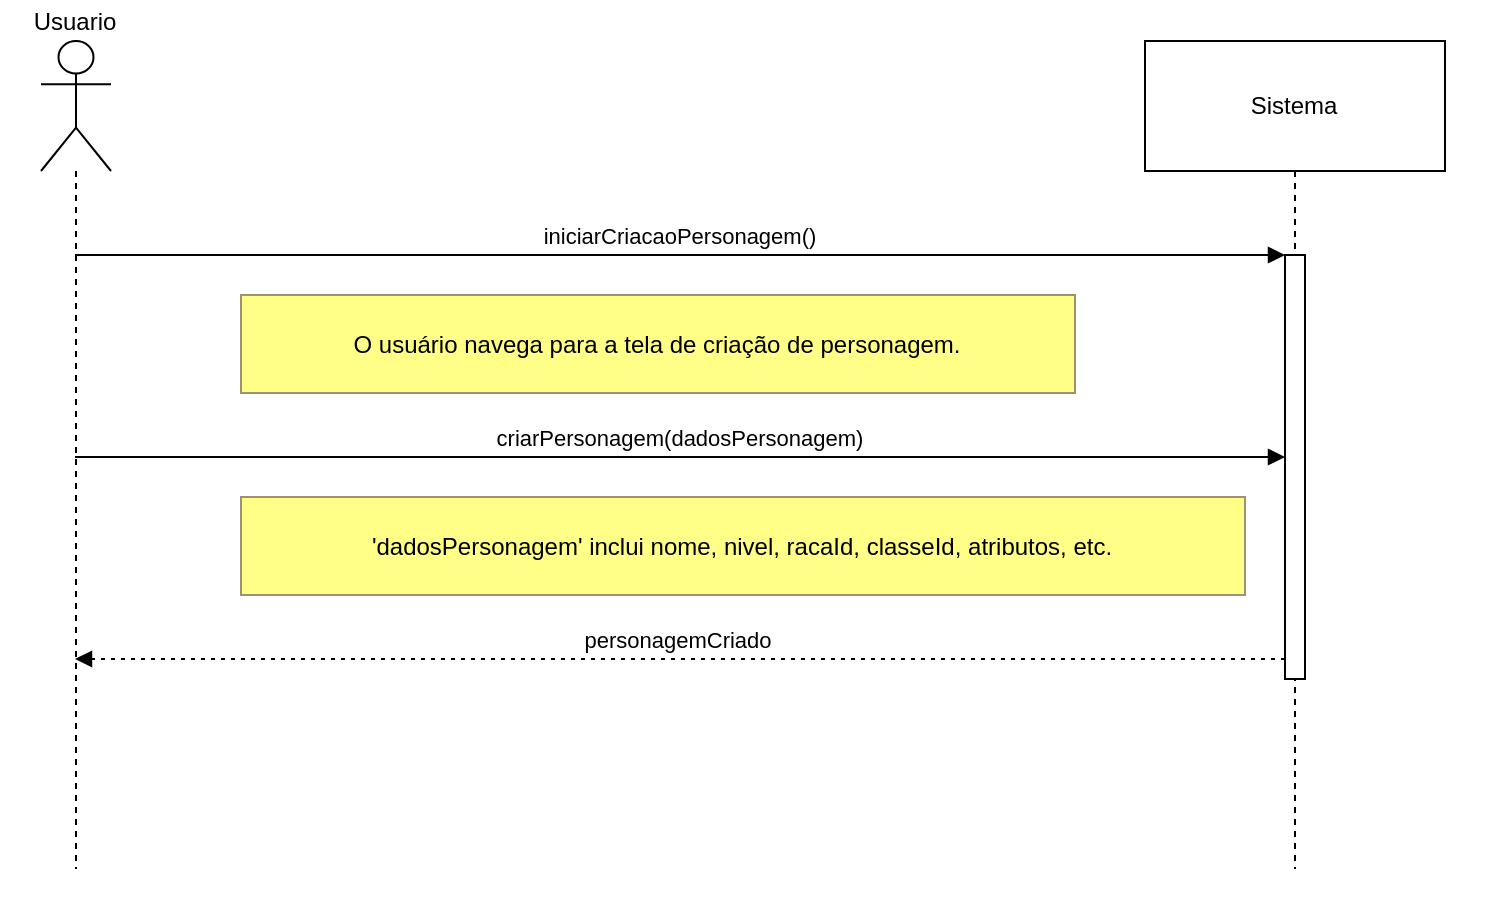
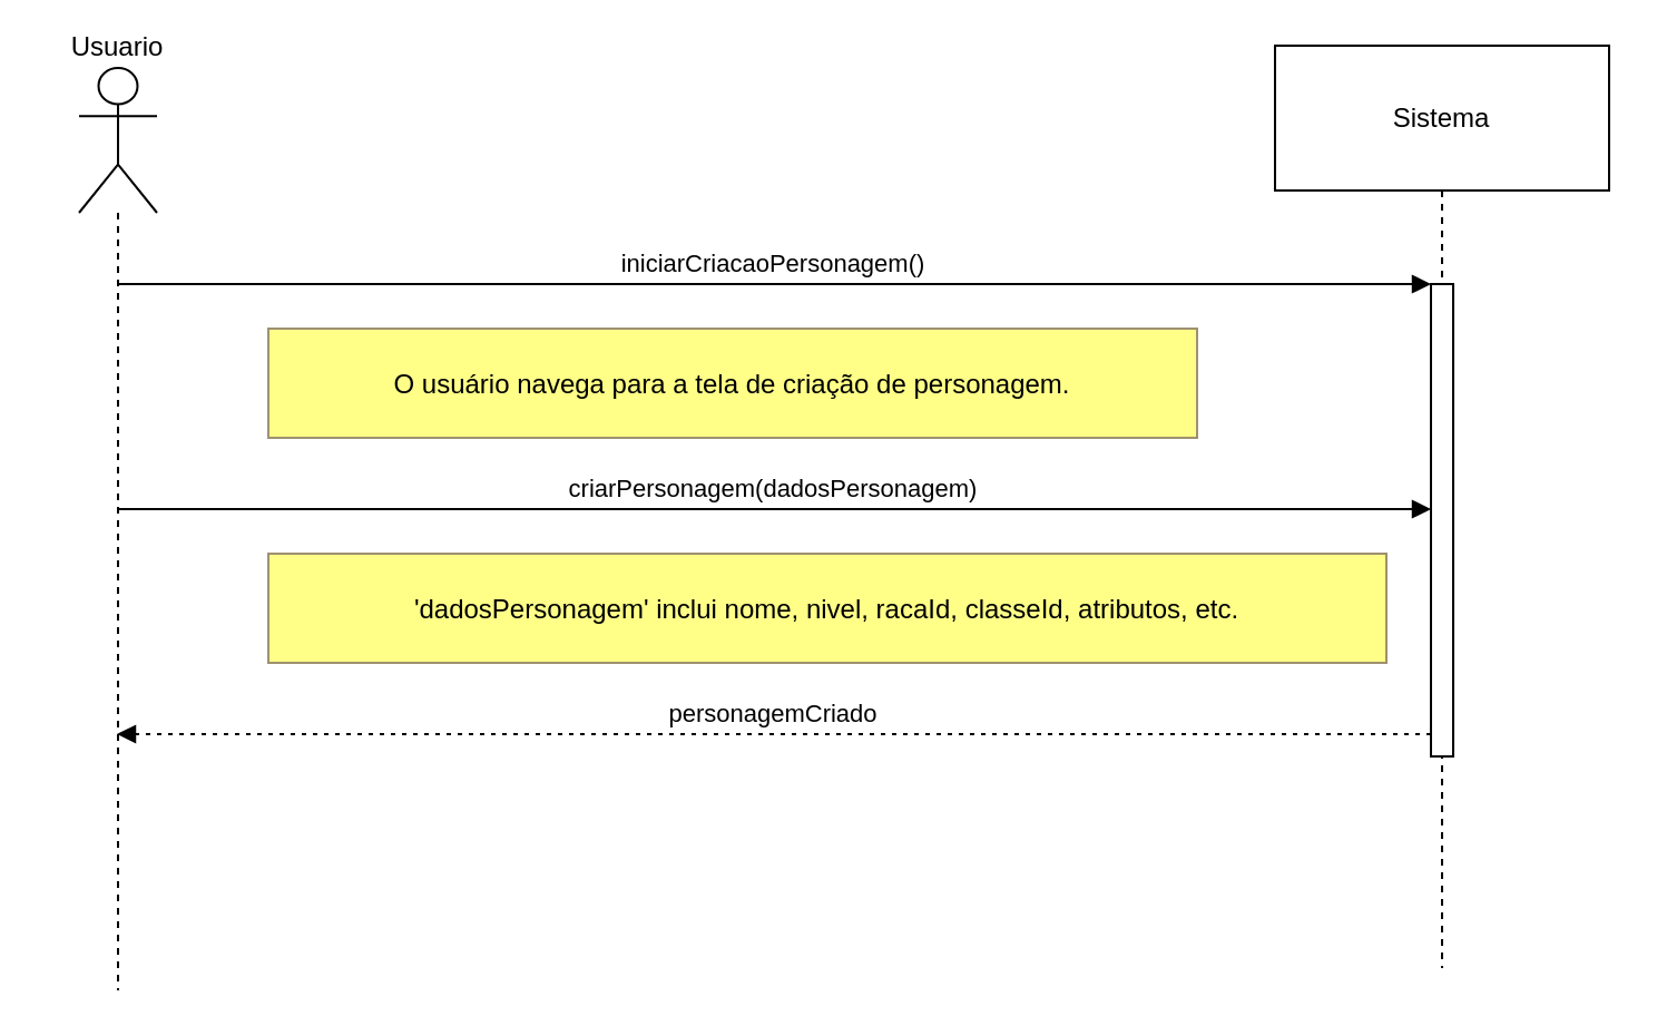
  <mxCell id="0" />
  <mxCell id="1" parent="0" />
- <mxCell id="2" value="Usuario" style="shape=umlLifeline;perimeter=lifelinePerimeter;whiteSpace=wrap;container=1;dropTarget=0;collapsible=0;recursiveResize=0;outlineConnect=0;portConstraint=eastwest;newEdgeStyle={&quot;edgeStyle&quot;:&quot;elbowEdgeStyle&quot;,&quot;elbow&quot;:&quot;vertical&quot;,&quot;curved&quot;:0,&quot;rounded&quot;:0};participant=umlActor;verticalAlign=bottom;labelPosition=center;verticalLabelPosition=top;align=center;size=65;" vertex="1" parent="1"><mxGeometry x="20" y="20" width="35" height="414" as="geometry" /></mxCell>
+ <mxCell id="2" value="Usuario" style="shape=umlLifeline;perimeter=lifelinePerimeter;whiteSpace=wrap;container=1;dropTarget=0;collapsible=0;recursiveResize=0;outlineConnect=0;portConstraint=eastwest;newEdgeStyle={&quot;edgeStyle&quot;:&quot;elbowEdgeStyle&quot;,&quot;elbow&quot;:&quot;vertical&quot;,&quot;curved&quot;:0,&quot;rounded&quot;:0};participant=umlActor;verticalAlign=bottom;labelPosition=center;verticalLabelPosition=top;align=center;size=65;" vertex="1" parent="1"><mxGeometry x="35" y="30" width="35" height="414" as="geometry" /></mxCell>
  <mxCell id="3" value="Sistema" style="shape=umlLifeline;perimeter=lifelinePerimeter;whiteSpace=wrap;container=1;dropTarget=0;collapsible=0;recursiveResize=0;outlineConnect=0;portConstraint=eastwest;newEdgeStyle={&quot;edgeStyle&quot;:&quot;elbowEdgeStyle&quot;,&quot;elbow&quot;:&quot;vertical&quot;,&quot;curved&quot;:0,&quot;rounded&quot;:0};size=65;" vertex="1" parent="1"><mxGeometry x="572" y="20" width="150" height="414" as="geometry" /></mxCell>
  <mxCell id="4" value="" style="points=[];perimeter=orthogonalPerimeter;outlineConnect=0;targetShapes=umlLifeline;portConstraint=eastwest;newEdgeStyle={&quot;edgeStyle&quot;:&quot;elbowEdgeStyle&quot;,&quot;elbow&quot;:&quot;vertical&quot;,&quot;curved&quot;:0,&quot;rounded&quot;:0}" vertex="1" parent="3"><mxGeometry x="70" y="107" width="10" height="212" as="geometry" /></mxCell>
  <mxCell id="5" value="iniciarCriacaoPersonagem()" style="verticalAlign=bottom;edgeStyle=elbowEdgeStyle;elbow=vertical;curved=0;rounded=0;endArrow=block;" edge="1" parent="1" source="2" target="4"><mxGeometry relative="1" as="geometry"><Array as="points"><mxPoint x="380" y="127" /></Array></mxGeometry></mxCell>
  <mxCell id="6" value="criarPersonagem(dadosPersonagem)" style="verticalAlign=bottom;edgeStyle=elbowEdgeStyle;elbow=vertical;curved=0;rounded=0;endArrow=block;" edge="1" parent="1" source="2" target="4"><mxGeometry relative="1" as="geometry"><Array as="points"><mxPoint x="378" y="228" /></Array></mxGeometry></mxCell>
  <mxCell id="7" value="personagemCriado" style="verticalAlign=bottom;edgeStyle=elbowEdgeStyle;elbow=vertical;curved=0;rounded=0;dashed=1;dashPattern=2 3;endArrow=block;" edge="1" parent="1" source="4" target="2"><mxGeometry relative="1" as="geometry"><Array as="points"><mxPoint x="381" y="329" /></Array></mxGeometry></mxCell>
  <mxCell id="8" value="O usuário navega para a tela de criação de personagem." style="fillColor=#ffff88;strokeColor=#9E916F;" vertex="1" parent="1"><mxGeometry x="120" y="147" width="417" height="49" as="geometry" /></mxCell>
  <mxCell id="9" value="'dadosPersonagem' inclui nome, nivel, racaId, classeId, atributos, etc." style="fillColor=#ffff88;strokeColor=#9E916F;" vertex="1" parent="1"><mxGeometry x="120" y="248" width="502" height="49" as="geometry" /></mxCell>
